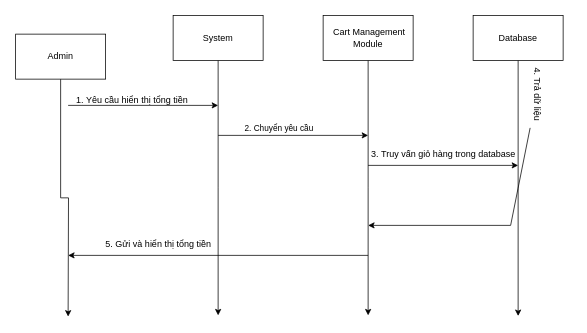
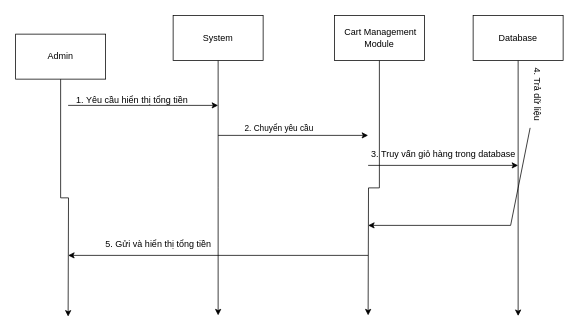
  <mxCell id="0" />
  <mxCell id="1" parent="0" />
  <mxCell id="2" style="edgeStyle=orthogonalEdgeStyle;rounded=0;orthogonalLoop=1;jettySize=auto;html=1;" edge="1" parent="1" source="3"><mxGeometry relative="1" as="geometry"><mxPoint x="90" y="421.6" as="targetPoint" /></mxGeometry></mxCell>
  <mxCell id="3" value="Admin" style="rounded=0;whiteSpace=wrap;html=1;" vertex="1" parent="1"><mxGeometry x="20" y="45" width="120" height="60" as="geometry" /></mxCell>
  <mxCell id="4" style="edgeStyle=orthogonalEdgeStyle;rounded=0;orthogonalLoop=1;jettySize=auto;html=1;" edge="1" parent="1" source="5"><mxGeometry relative="1" as="geometry"><mxPoint x="290" y="420" as="targetPoint" /></mxGeometry></mxCell>
  <mxCell id="5" value="System" style="rounded=0;whiteSpace=wrap;html=1;" vertex="1" parent="1"><mxGeometry x="230" y="20" width="120" height="60" as="geometry" /></mxCell>
  <mxCell id="6" style="edgeStyle=orthogonalEdgeStyle;rounded=0;orthogonalLoop=1;jettySize=auto;html=1;" edge="1" parent="1" source="7"><mxGeometry relative="1" as="geometry"><mxPoint x="490" y="420" as="targetPoint" /></mxGeometry></mxCell>
- <mxCell id="7" value="&amp;nbsp;Cart Management Module" style="rounded=0;whiteSpace=wrap;html=1;" vertex="1" parent="1"><mxGeometry x="430" y="20" width="120" height="60" as="geometry" /></mxCell>
+ <mxCell id="7" value="&amp;nbsp;Cart Management Module" style="rounded=0;whiteSpace=wrap;html=1;" vertex="1" parent="1"><mxGeometry x="445" y="20" width="120" height="60" as="geometry" /></mxCell>
  <mxCell id="8" style="edgeStyle=orthogonalEdgeStyle;rounded=0;orthogonalLoop=1;jettySize=auto;html=1;" edge="1" parent="1" source="9"><mxGeometry relative="1" as="geometry"><mxPoint x="690" y="420.8" as="targetPoint" /></mxGeometry></mxCell>
  <mxCell id="9" value="Database" style="rounded=0;whiteSpace=wrap;html=1;" vertex="1" parent="1"><mxGeometry x="630" y="20" width="120" height="60" as="geometry" /></mxCell>
  <mxCell id="10" value="" style="endArrow=classic;html=1;rounded=0;" edge="1" parent="1"><mxGeometry width="50" height="50" relative="1" as="geometry"><mxPoint x="90" y="140" as="sourcePoint" /><mxPoint x="290" y="140" as="targetPoint" /></mxGeometry></mxCell>
  <mxCell id="11" value="" style="endArrow=classic;html=1;rounded=0;" edge="1" parent="1"><mxGeometry width="50" height="50" relative="1" as="geometry"><mxPoint x="290" y="180" as="sourcePoint" /><mxPoint x="490" y="180" as="targetPoint" /></mxGeometry></mxCell>
  <mxCell id="12" value="2. Chuyển yêu cầu" style="edgeLabel;html=1;align=center;verticalAlign=middle;resizable=0;points=[];" vertex="1" connectable="0" parent="11"><mxGeometry x="-0.392" y="4" relative="1" as="geometry"><mxPoint x="19" y="-6" as="offset" /></mxGeometry></mxCell>
  <mxCell id="13" value="" style="endArrow=classic;html=1;rounded=0;" edge="1" parent="1"><mxGeometry width="50" height="50" relative="1" as="geometry"><mxPoint x="490" y="220" as="sourcePoint" /><mxPoint x="690" y="220" as="targetPoint" /></mxGeometry></mxCell>
  <mxCell id="14" value="1.&amp;nbsp;Yêu cầu hiển thị tổng tiền" style="text;html=1;align=center;verticalAlign=middle;resizable=0;points=[];autosize=1;strokeColor=none;fillColor=none;" vertex="1" parent="1"><mxGeometry x="90" y="118" width="170" height="30" as="geometry" /></mxCell>
  <mxCell id="15" value="3.&amp;nbsp;Truy vấn giỏ hàng trong database" style="text;html=1;align=center;verticalAlign=middle;resizable=0;points=[];autosize=1;strokeColor=none;fillColor=none;" vertex="1" parent="1"><mxGeometry x="480" y="190" width="220" height="30" as="geometry" /></mxCell>
  <mxCell id="16" style="edgeStyle=orthogonalEdgeStyle;rounded=0;orthogonalLoop=1;jettySize=auto;html=1;" edge="1" parent="1" source="17"><mxGeometry relative="1" as="geometry"><mxPoint x="490" y="300" as="targetPoint" /><mxPoint x="680" y="270" as="sourcePoint" /><Array as="points"><mxPoint x="680" y="300" /><mxPoint x="490" y="300" /></Array></mxGeometry></mxCell>
  <mxCell id="17" value="4.&amp;nbsp;Trả dữ liệu" style="text;html=1;align=center;verticalAlign=middle;resizable=0;points=[];autosize=1;strokeColor=none;fillColor=none;rotation=90;" vertex="1" parent="1"><mxGeometry x="670" y="110" width="90" height="30" as="geometry" /></mxCell>
  <mxCell id="18" value="" style="endArrow=classic;html=1;rounded=0;" edge="1" parent="1"><mxGeometry width="50" height="50" relative="1" as="geometry"><mxPoint x="490" y="340" as="sourcePoint" /><mxPoint x="90" y="340" as="targetPoint" /></mxGeometry></mxCell>
  <mxCell id="19" value="5. Gửi và hiển thị tổng tiền" style="text;html=1;align=center;verticalAlign=middle;resizable=0;points=[];autosize=1;strokeColor=none;fillColor=none;" vertex="1" parent="1"><mxGeometry x="130" y="310" width="160" height="30" as="geometry" /></mxCell>
